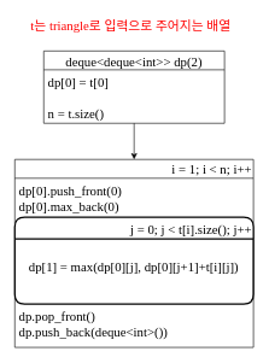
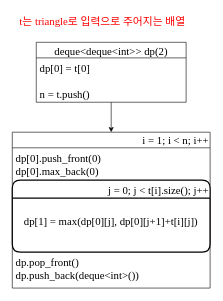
  <mxCell id="0" />
  <mxCell id="1" parent="0" />
  <mxCell id="2" style="edgeStyle=orthogonalEdgeStyle;rounded=0;orthogonalLoop=1;jettySize=auto;html=1;entryX=0.5;entryY=0;entryDx=0;entryDy=0;fontSize=18;fontFamily=a고딕12;" edge="1" parent="1" source="3" target="5"><mxGeometry relative="1" as="geometry" /></mxCell>
  <mxCell id="3" value="deque&lt;deque&lt;int&gt;&gt; dp(2)" style="swimlane;fontStyle=0;childLayout=stackLayout;horizontal=1;startSize=26;horizontalStack=0;resizeParent=1;resizeParentMax=0;resizeLast=0;collapsible=1;marginBottom=0;align=center;fontSize=18;fontFamily=a고딕14;" vertex="1" parent="1"><mxGeometry x="60" y="70" width="250" height="100" as="geometry" /></mxCell>
- <mxCell id="4" value="dp[0] = t[0]&#10;&#10;n = t.size()" style="text;strokeColor=none;fillColor=none;spacingLeft=4;spacingRight=4;overflow=hidden;rotatable=0;points=[[0,0.5],[1,0.5]];portConstraint=eastwest;fontSize=18;fontFamily=a고딕12;" vertex="1" parent="3"><mxGeometry y="26" width="250" height="74" as="geometry" /></mxCell>
+ <mxCell id="4" value="dp[0] = t[0]&#10;&#10;n = t.push()" style="text;strokeColor=none;fillColor=none;spacingLeft=4;spacingRight=4;overflow=hidden;rotatable=0;points=[[0,0.5],[1,0.5]];portConstraint=eastwest;fontSize=18;fontFamily=a고딕12;" vertex="1" parent="3"><mxGeometry y="26" width="250" height="74" as="geometry" /></mxCell>
  <mxCell id="5" value="i = 1; i &lt; n; i++" style="swimlane;fontStyle=0;childLayout=stackLayout;horizontal=1;startSize=26;fillColor=none;horizontalStack=0;resizeParent=1;resizeParentMax=0;resizeLast=0;collapsible=1;marginBottom=0;fontSize=18;align=right;fontFamily=a고딕14;" vertex="1" parent="1"><mxGeometry x="20" y="220" width="330" height="260" as="geometry" /></mxCell>
  <mxCell id="6" value="dp[0].push_front(0)&#10;dp[0].max_back(0)" style="text;strokeColor=none;fillColor=none;align=left;verticalAlign=top;spacingLeft=4;spacingRight=4;overflow=hidden;rotatable=0;points=[[0,0.5],[1,0.5]];portConstraint=eastwest;fontSize=18;fontFamily=a고딕12;" vertex="1" parent="5"><mxGeometry y="26" width="330" height="54" as="geometry" /></mxCell>
  <mxCell id="7" value="j = 0; j &lt; t[i].size(); j++" style="swimlane;childLayout=stackLayout;horizontal=1;startSize=30;horizontalStack=0;rounded=1;fontSize=18;fontStyle=0;strokeWidth=2;resizeParent=0;resizeLast=1;shadow=0;dashed=0;align=right;fontFamily=a고딕14;" vertex="1" parent="5"><mxGeometry y="80" width="330" height="120" as="geometry" /></mxCell>
  <mxCell id="8" value="&#10;dp[1] = max(dp[0][j], dp[0][j+1]+t[i][j]) " style="align=center;strokeColor=none;fillColor=none;spacingLeft=4;fontSize=18;verticalAlign=top;resizable=0;rotatable=0;part=1;fontFamily=a고딕12;" vertex="1" parent="7"><mxGeometry y="30" width="330" height="90" as="geometry" /></mxCell>
  <mxCell id="9" value="dp.pop_front()&#10;dp.push_back(deque&lt;int&gt;())" style="text;strokeColor=none;fillColor=none;align=left;verticalAlign=top;spacingLeft=4;spacingRight=4;overflow=hidden;rotatable=0;points=[[0,0.5],[1,0.5]];portConstraint=eastwest;fontSize=18;fontFamily=a고딕12;" vertex="1" parent="5"><mxGeometry y="200" width="330" height="60" as="geometry" /></mxCell>
- <mxCell id="10" value="t는 triangle로 입력으로 주어지는 배열" style="text;html=1;align=center;verticalAlign=middle;resizable=0;points=[];autosize=1;fontSize=18;fontFamily=a고딕14;fontColor=#FF0000;" vertex="1" parent="1"><mxGeometry x="30" y="20" width="300" height="30" as="geometry" /></mxCell>
+ <mxCell id="10" value="t는 triangle로 입력으로 주어지는 배열" style="text;html=1;align=center;verticalAlign=middle;resizable=0;points=[];autosize=1;fontSize=18;fontFamily=a고딕14;fontColor=#FF0000;" vertex="1" parent="1"><mxGeometry x="20" y="20" width="300" height="30" as="geometry" /></mxCell>
